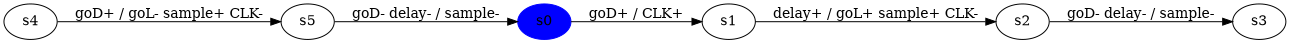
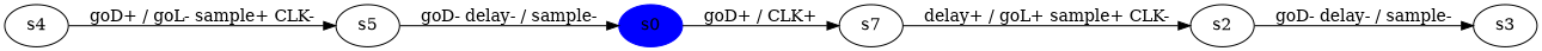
  digraph {
    rankdir=LR
    s0 [color=blue style=filled]
-   s1
+   s1 [label=s7]
    s2
    s3
    s4
    s5
    s0 -> s1 [label="goD+ / CLK+"]
    s1 -> s2 [label="delay+ / goL+ sample+ CLK-"]
    s2 -> s3 [label="goD- delay- / sample-"]
    s4 -> s5 [label="goD+ / goL- sample+ CLK-"]
    s5 -> s0 [label="goD- delay- / sample-"]
  }
